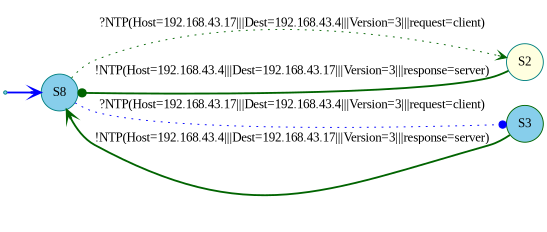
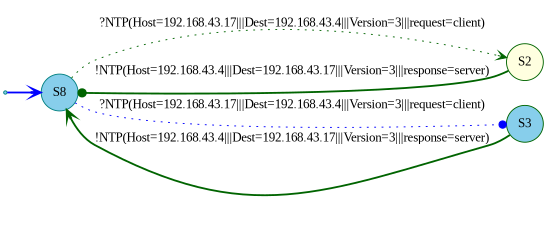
  digraph {
    fontname="Liberation Serif"
    rankdir=LR
    node [color=teal fillcolor=skyblue fontname="Liberation Serif" shape=circle style=filled]
    edge [arrowhead=vee color=darkgreen fontname="Liberation Serif" style=bold]
    S00 [shape=point]
    n2 [label=S8]
-   n3 [fillcolor=lightyellow label=S2]
+   n3 [color=darkgreen fillcolor=lightyellow label=S2]
    n4 [color=darkgreen label=S3]
    S00 -> n2 [color=blue]
    n2 -> n3 [label="?NTP(Host=192.168.43.17|||Dest=192.168.43.4|||Version=3|||request=client)" style=dotted]
    n2 -> n4 [arrowhead=dot color=blue label="?NTP(Host=192.168.43.17|||Dest=192.168.43.4|||Version=3|||request=client)" style=dotted]
    n3 -> n2 [arrowhead=dot label="!NTP(Host=192.168.43.4|||Dest=192.168.43.17|||Version=3|||response=server)"]
    n4 -> n2 [label="!NTP(Host=192.168.43.4|||Dest=192.168.43.17|||Version=3|||response=server)"]
  }
